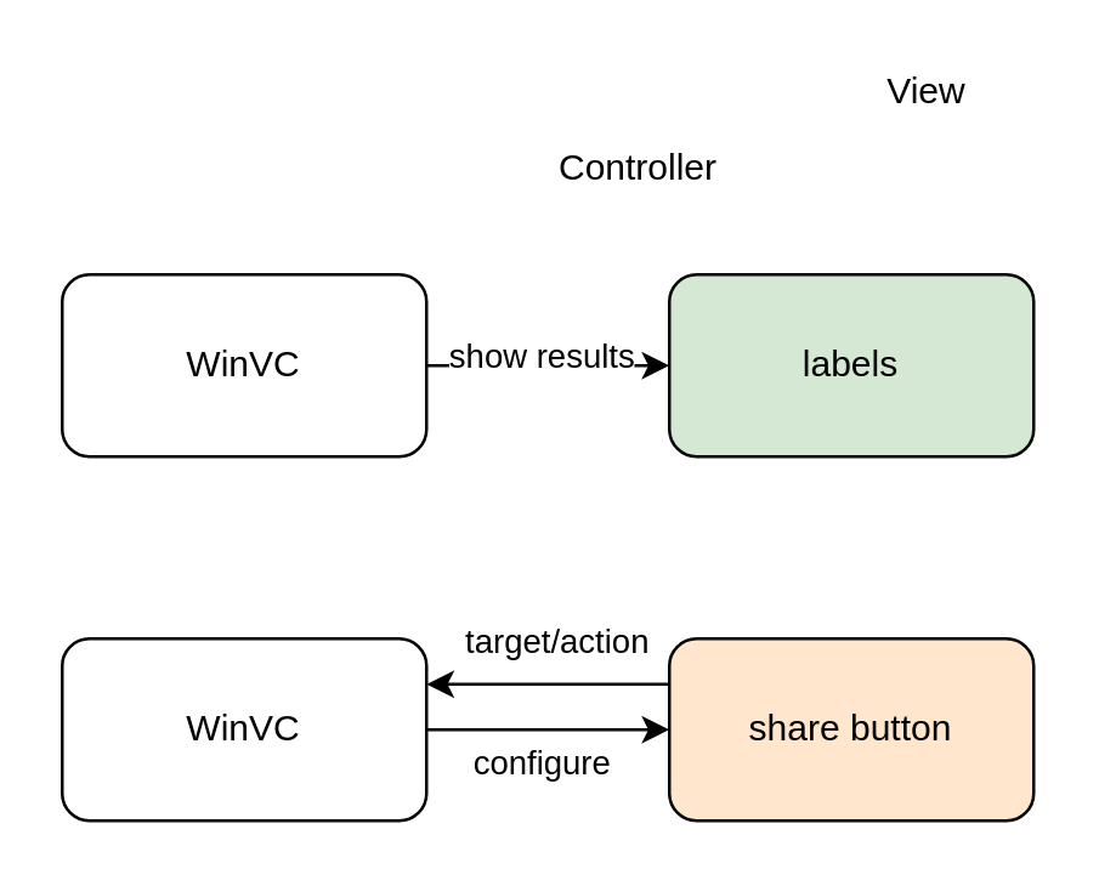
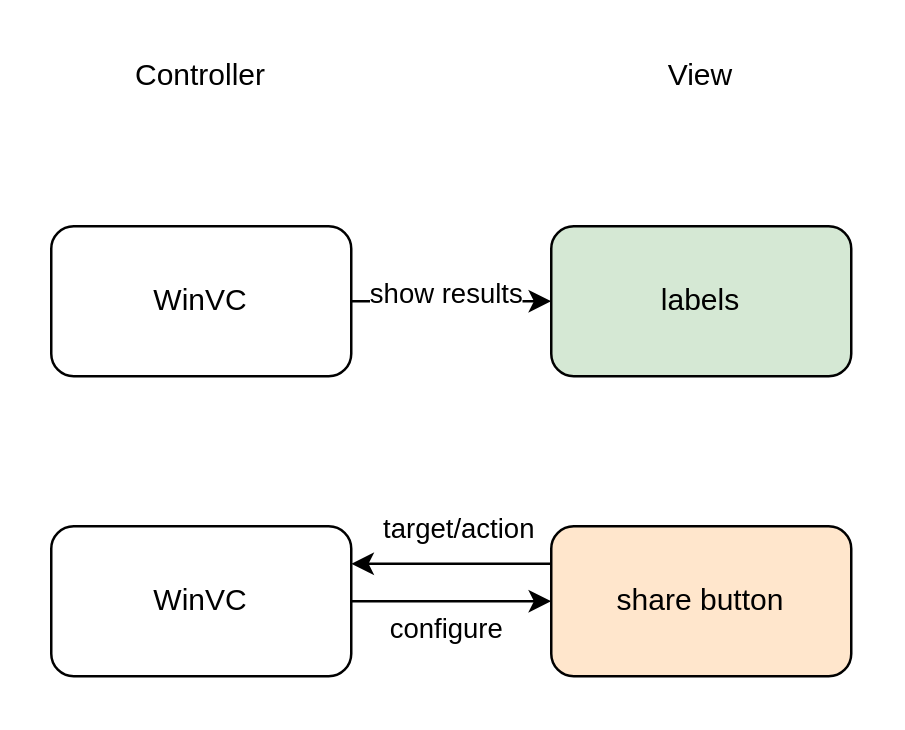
  <mxCell id="0" />
  <mxCell id="1" parent="0" />
  <mxCell id="2" value="" style="edgeStyle=orthogonalEdgeStyle;rounded=0;orthogonalLoop=1;jettySize=auto;html=1;" edge="1" parent="1" source="4" target="5"><mxGeometry relative="1" as="geometry" /></mxCell>
  <mxCell id="3" value="show results" style="edgeLabel;html=1;align=center;verticalAlign=middle;resizable=0;points=[];" vertex="1" connectable="0" parent="2"><mxGeometry x="-0.068" y="4" relative="1" as="geometry"><mxPoint as="offset" /></mxGeometry></mxCell>
  <mxCell id="4" value="WinVC" style="rounded=1;whiteSpace=wrap;html=1;" vertex="1" parent="1"><mxGeometry x="20" y="90" width="120" height="60" as="geometry" /></mxCell>
  <mxCell id="5" value="labels" style="rounded=1;whiteSpace=wrap;html=1;fillColor=#d5e8d4;" vertex="1" parent="1"><mxGeometry x="220" y="90" width="120" height="60" as="geometry" /></mxCell>
  <mxCell id="6" value="" style="edgeStyle=orthogonalEdgeStyle;rounded=0;orthogonalLoop=1;jettySize=auto;html=1;" edge="1" parent="1" source="8" target="9"><mxGeometry relative="1" as="geometry" /></mxCell>
  <mxCell id="7" value="configure" style="edgeLabel;html=1;align=center;verticalAlign=middle;resizable=0;points=[];" vertex="1" connectable="0" parent="6"><mxGeometry x="-0.068" y="4" relative="1" as="geometry"><mxPoint y="14" as="offset" /></mxGeometry></mxCell>
  <mxCell id="8" value="WinVC" style="rounded=1;whiteSpace=wrap;html=1;" vertex="1" parent="1"><mxGeometry x="20" y="210" width="120" height="60" as="geometry" /></mxCell>
  <mxCell id="9" value="share button" style="rounded=1;whiteSpace=wrap;html=1;fillColor=#ffe6cc;" vertex="1" parent="1"><mxGeometry x="220" y="210" width="120" height="60" as="geometry" /></mxCell>
  <mxCell id="10" value="" style="endArrow=classic;html=1;entryX=1;entryY=0.25;entryDx=0;entryDy=0;exitX=0;exitY=0.25;exitDx=0;exitDy=0;" edge="1" parent="1" source="9" target="8"><mxGeometry width="50" height="50" relative="1" as="geometry"><mxPoint x="140" y="330" as="sourcePoint" /><mxPoint x="190" y="280" as="targetPoint" /></mxGeometry></mxCell>
  <mxCell id="11" value="target/action" style="edgeLabel;html=1;align=center;verticalAlign=middle;resizable=0;points=[];" vertex="1" connectable="0" parent="10"><mxGeometry x="-0.04" relative="1" as="geometry"><mxPoint y="-15" as="offset" /></mxGeometry></mxCell>
- <mxCell id="12" value="Controller" style="text;html=1;strokeColor=none;fillColor=none;align=center;verticalAlign=middle;whiteSpace=wrap;rounded=0;" vertex="1" parent="1"><mxGeometry x="190" y="45" width="40" height="20" as="geometry" /></mxCell>
- <mxCell id="13" value="View" style="text;html=1;strokeColor=none;fillColor=none;align=center;verticalAlign=middle;whiteSpace=wrap;rounded=0;" vertex="1" parent="1"><mxGeometry x="285" y="20" width="40" height="20" as="geometry" /></mxCell>
+ <mxCell id="12" value="Controller" style="text;html=1;strokeColor=none;fillColor=none;align=center;verticalAlign=middle;whiteSpace=wrap;rounded=0;" vertex="1" parent="1"><mxGeometry x="60" y="20" width="40" height="20" as="geometry" /></mxCell>
+ <mxCell id="13" value="View" style="text;html=1;strokeColor=none;fillColor=none;align=center;verticalAlign=middle;whiteSpace=wrap;rounded=0;" vertex="1" parent="1"><mxGeometry x="260" y="20" width="40" height="20" as="geometry" /></mxCell>
